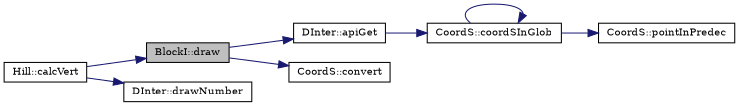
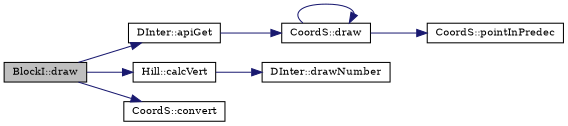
  digraph {
    fontname="DejaVu Serif"
    rankdir=LR
    node [color=black fillcolor=white fontname="DejaVu Serif" fontsize=10 shape=record style=filled]
    edge [color=midnightblue fontname="DejaVu Serif" fontsize=10 labelfontname=Helvetica labelfontsize=10 style=solid]
    n1 [fillcolor=grey75 fontcolor=black height=0.2 label="BlockI::draw" width=0.4]
    n2 [height=0.2 label="DInter::apiGet" width=0.4]
    n3 [height=0.2 label="Hill::calcVert" width=0.4]
    n4 [height=0.2 label="CoordS::convert" width=0.4]
-   n5 [height=0.2 label="CoordS::coordSInGlob" width=0.4]
+   n5 [height=0.2 label="CoordS::draw" width=0.4]
    n6 [height=0.2 label="DInter::drawNumber" width=0.4]
    n7 [height=0.2 label="CoordS::pointInPredec" width=0.4]
    n1 -> n2
-   n3 -> n1
+   n1 -> n3
    n1 -> n4
    n2 -> n5
    n3 -> n6
    n5 -> n5
    n5 -> n7
  }
